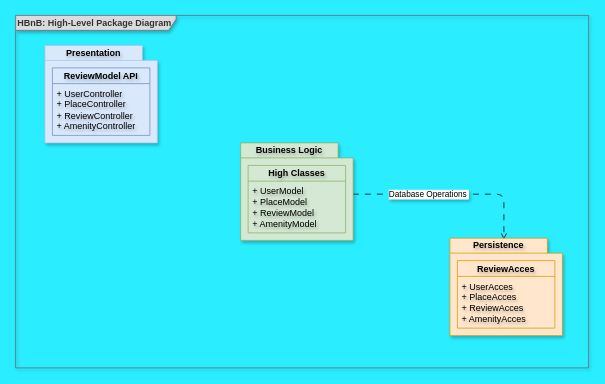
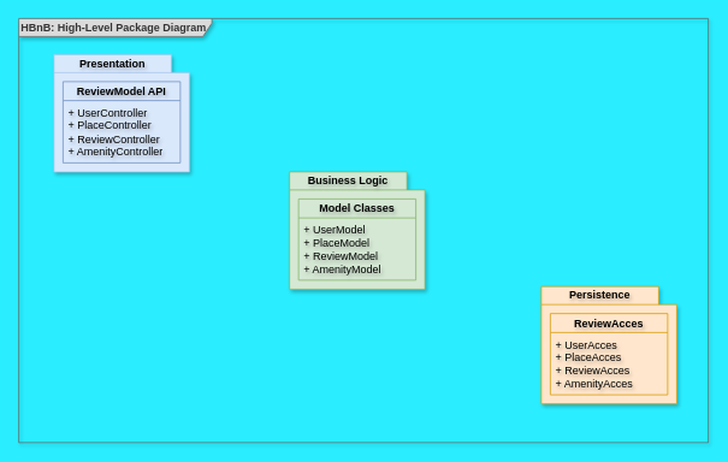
  <mxCell id="0" />
  <mxCell id="1" parent="0" />
  <mxCell id="2" value="&lt;h4&gt;HBnB: High-Level Package Diagram&amp;nbsp;&lt;/h4&gt;" style="shape=umlFrame;whiteSpace=wrap;html=1;pointerEvents=0;recursiveResize=0;container=1;collapsible=0;width=214;height=20;swimlaneFillColor=none;fillColor=#DBDBDB;strokeColor=#666666;shadow=1;textShadow=0;fontColor=#333333;fillStyle=auto;" parent="1" vertex="1"><mxGeometry x="20" width="764" height="470" as="geometry" y="20" /></mxCell>
  <mxCell id="3" value="Presentation" style="shape=folder;fontStyle=1;tabWidth=130;tabHeight=20;tabPosition=left;html=1;boundedLbl=1;labelInHeader=1;container=1;collapsible=0;recursiveResize=0;whiteSpace=wrap;fillColor=#dae8fc;strokeColor=#A9C4EB;textShadow=1;shadow=1;" vertex="1" parent="2"><mxGeometry x="39" y="40" width="150" height="130" as="geometry" /></mxCell>
  <mxCell id="4" value="ReviewModel API" style="swimlane;fontStyle=1;align=center;verticalAlign=middle;childLayout=stackLayout;horizontal=1;startSize=21;horizontalStack=0;resizeParent=1;resizeParentMax=0;resizeLast=0;collapsible=0;marginBottom=0;html=1;whiteSpace=wrap;fillColor=#dae8fc;strokeColor=#6c8ebf;textShadow=1;" vertex="1" parent="3"><mxGeometry x="10" y="30" width="130" height="90" as="geometry" /></mxCell>
  <mxCell id="5" value="+ UserController&lt;div&gt;+ Place&lt;span style=&quot;background-color: initial;&quot;&gt;Controller&lt;/span&gt;&lt;/div&gt;&lt;div&gt;+ Review&lt;span style=&quot;background-color: initial;&quot;&gt;Controller&lt;/span&gt;&lt;/div&gt;&lt;div&gt;+ Amenity&lt;span style=&quot;background-color: initial;&quot;&gt;Controller&lt;/span&gt;&lt;/div&gt;" style="text;html=1;strokeColor=none;fillColor=none;align=left;verticalAlign=middle;spacingLeft=4;spacingRight=4;overflow=hidden;rotatable=0;points=[[0,0.5],[1,0.5]];portConstraint=eastwest;whiteSpace=wrap;textShadow=1;" vertex="1" parent="4"><mxGeometry y="21" width="130" height="69" as="geometry" /></mxCell>
- <mxCell id="6" value="" style="edgeStyle=orthogonalEdgeStyle;rounded=1;orthogonalLoop=1;jettySize=auto;html=1;endArrow=open;endFill=0;curved=0;flowAnimation=1;entryX=0.48;entryY=0.013;entryDx=0;entryDy=0;entryPerimeter=0;exitX=0.987;exitY=0.526;exitDx=0;exitDy=0;exitPerimeter=0;" edge="1" parent="2" source="8" target="11"><mxGeometry relative="1" as="geometry"><mxPoint x="459" y="253" as="sourcePoint" /><mxPoint x="660" y="295" as="targetPoint" /><Array as="points"><mxPoint x="651" y="238" /></Array></mxGeometry></mxCell>
- <mxCell id="7" value="Database Operations&amp;nbsp;" style="edgeLabel;html=1;align=center;verticalAlign=middle;resizable=0;points=[];textShadow=1;" connectable="0" vertex="1" parent="6"><mxGeometry x="-0.083" relative="1" as="geometry"><mxPoint x="-19" as="offset" /></mxGeometry></mxCell>
  <mxCell id="8" value="Business Logic" style="shape=folder;fontStyle=1;tabWidth=130;tabHeight=20;tabPosition=left;html=1;boundedLbl=1;labelInHeader=1;container=1;collapsible=0;recursiveResize=0;whiteSpace=wrap;fillColor=#d5e8d4;strokeColor=#82b366;textShadow=1;shadow=1;" vertex="1" parent="2"><mxGeometry x="300" y="170" width="150" height="130" as="geometry" /></mxCell>
- <mxCell id="9" value="High Classes" style="swimlane;fontStyle=1;align=center;verticalAlign=middle;childLayout=stackLayout;horizontal=1;startSize=21;horizontalStack=0;resizeParent=1;resizeParentMax=0;resizeLast=0;collapsible=0;marginBottom=0;html=1;whiteSpace=wrap;fillColor=#d5e8d4;strokeColor=#82b366;textShadow=1;" vertex="1" parent="8"><mxGeometry x="10" y="30" width="130" height="90" as="geometry" /></mxCell>
+ <mxCell id="9" value="Model Classes" style="swimlane;fontStyle=1;align=center;verticalAlign=middle;childLayout=stackLayout;horizontal=1;startSize=21;horizontalStack=0;resizeParent=1;resizeParentMax=0;resizeLast=0;collapsible=0;marginBottom=0;html=1;whiteSpace=wrap;fillColor=#d5e8d4;strokeColor=#82b366;textShadow=1;" vertex="1" parent="8"><mxGeometry x="10" y="30" width="130" height="90" as="geometry" /></mxCell>
  <mxCell id="10" value="+ UserModel&lt;div&gt;+ PlaceModel&lt;/div&gt;&lt;div&gt;+ ReviewModel&lt;/div&gt;&lt;div&gt;+ AmenityModel&lt;/div&gt;" style="text;html=1;strokeColor=none;fillColor=none;align=left;verticalAlign=middle;spacingLeft=4;spacingRight=4;overflow=hidden;rotatable=0;points=[[0,0.5],[1,0.5]];portConstraint=eastwest;whiteSpace=wrap;textShadow=1;" vertex="1" parent="9"><mxGeometry y="21" width="130" height="69" as="geometry" /></mxCell>
  <mxCell id="11" value="Persistence" style="shape=folder;fontStyle=1;tabWidth=130;tabHeight=20;tabPosition=left;html=1;boundedLbl=1;labelInHeader=1;container=1;collapsible=0;recursiveResize=0;whiteSpace=wrap;fillColor=#ffe6cc;strokeColor=#d79b00;textShadow=1;shadow=1;" vertex="1" parent="2"><mxGeometry x="579" y="297" width="150" height="130" as="geometry" /></mxCell>
  <mxCell id="12" value="ReviewAcces" style="swimlane;fontStyle=1;align=center;verticalAlign=middle;childLayout=stackLayout;horizontal=1;startSize=21;horizontalStack=0;resizeParent=1;resizeParentMax=0;resizeLast=0;collapsible=0;marginBottom=0;html=1;whiteSpace=wrap;fillColor=#ffe6cc;strokeColor=#d79b00;swimlaneFillColor=none;rounded=0;shadow=0;glass=0;swimlaneLine=1;textShadow=1;" vertex="1" parent="11"><mxGeometry x="10" y="30" width="130" height="90" as="geometry" /></mxCell>
  <mxCell id="13" value="+ UserAcces&lt;div&gt;+ PlaceAcces&lt;/div&gt;&lt;div&gt;+ ReviewAcces&lt;/div&gt;&lt;div&gt;+ AmenityAcces&lt;/div&gt;" style="text;html=1;strokeColor=none;fillColor=none;align=left;verticalAlign=middle;spacingLeft=4;spacingRight=4;overflow=hidden;rotatable=0;points=[[0,0.5],[1,0.5]];portConstraint=eastwest;whiteSpace=wrap;textShadow=1;" vertex="1" parent="12"><mxGeometry y="21" width="130" height="69" as="geometry" /></mxCell>
